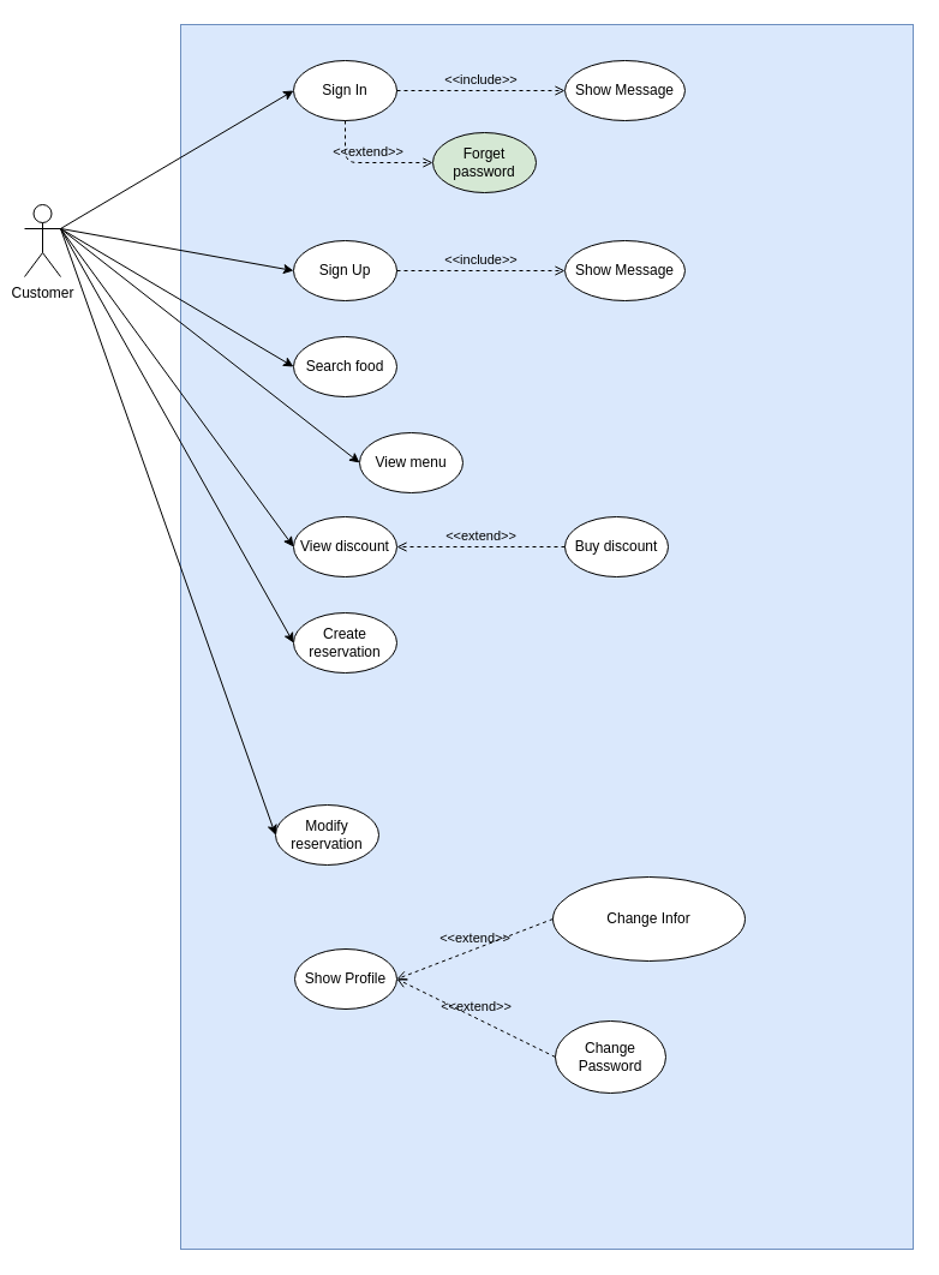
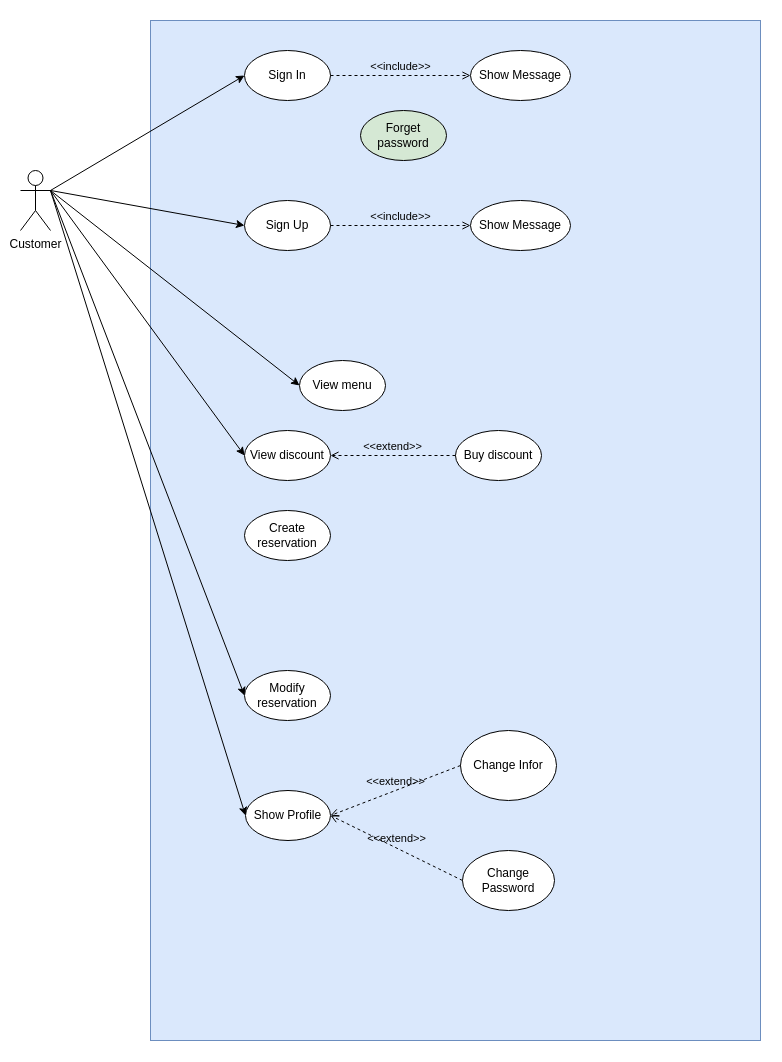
  <mxCell id="0" />
  <mxCell id="1" parent="0" />
  <mxCell id="2" value="Customer" style="shape=umlActor;verticalLabelPosition=bottom;verticalAlign=top;html=1;outlineConnect=0;" parent="1" vertex="1"><mxGeometry x="20" y="170" width="30" height="60" as="geometry" /></mxCell>
  <mxCell id="3" value="" style="rounded=0;whiteSpace=wrap;html=1;fillColor=#dae8fc;strokeColor=#6c8ebf;" parent="1" vertex="1"><mxGeometry x="150" y="20" width="610" height="1020" as="geometry" /></mxCell>
  <mxCell id="4" value="Sign In" style="ellipse;whiteSpace=wrap;html=1;" parent="1" vertex="1"><mxGeometry x="244" y="50" width="86" height="50" as="geometry" /></mxCell>
  <mxCell id="5" value="Sign Up" style="ellipse;whiteSpace=wrap;html=1;" parent="1" vertex="1"><mxGeometry x="244" y="200" width="86" height="50" as="geometry" /></mxCell>
  <mxCell id="6" value="" style="endArrow=classic;html=1;exitX=1;exitY=0.333;exitDx=0;exitDy=0;exitPerimeter=0;entryX=0;entryY=0.5;entryDx=0;entryDy=0;" parent="1" source="2" target="4" edge="1"><mxGeometry width="50" height="50" relative="1" as="geometry"><mxPoint x="130" y="180" as="sourcePoint" /><mxPoint x="180" y="130" as="targetPoint" /></mxGeometry></mxCell>
  <mxCell id="7" value="" style="endArrow=classic;html=1;exitX=1;exitY=0.333;exitDx=0;exitDy=0;exitPerimeter=0;entryX=0;entryY=0.5;entryDx=0;entryDy=0;" parent="1" source="2" target="5" edge="1"><mxGeometry width="50" height="50" relative="1" as="geometry"><mxPoint x="60" y="200" as="sourcePoint" /><mxPoint x="254" y="85" as="targetPoint" /></mxGeometry></mxCell>
- <mxCell id="8" value="Search food" style="ellipse;whiteSpace=wrap;html=1;" parent="1" vertex="1"><mxGeometry x="244" y="280" width="86" height="50" as="geometry" /></mxCell>
- <mxCell id="9" value="" style="endArrow=classic;html=1;exitX=1;exitY=0.333;exitDx=0;exitDy=0;exitPerimeter=0;entryX=0;entryY=0.5;entryDx=0;entryDy=0;" parent="1" source="2" target="8" edge="1"><mxGeometry width="50" height="50" relative="1" as="geometry"><mxPoint x="60" y="200" as="sourcePoint" /><mxPoint x="254" y="165" as="targetPoint" /></mxGeometry></mxCell>
  <mxCell id="10" value="View menu" style="ellipse;whiteSpace=wrap;html=1;" parent="1" vertex="1"><mxGeometry x="299" y="360" width="86" height="50" as="geometry" /></mxCell>
  <mxCell id="11" value="" style="endArrow=classic;html=1;entryX=0;entryY=0.5;entryDx=0;entryDy=0;" parent="1" target="10" edge="1"><mxGeometry width="50" height="50" relative="1" as="geometry"><mxPoint x="50" y="190" as="sourcePoint" /><mxPoint x="254" y="255" as="targetPoint" /></mxGeometry></mxCell>
  <mxCell id="12" value="View discount" style="ellipse;whiteSpace=wrap;html=1;" parent="1" vertex="1"><mxGeometry x="244" y="430" width="86" height="50" as="geometry" /></mxCell>
  <mxCell id="13" value="" style="endArrow=classic;html=1;entryX=0;entryY=0.5;entryDx=0;entryDy=0;" parent="1" target="12" edge="1"><mxGeometry width="50" height="50" relative="1" as="geometry"><mxPoint x="50" y="190" as="sourcePoint" /><mxPoint x="150" y="310" as="targetPoint" /></mxGeometry></mxCell>
- <mxCell id="14" value="Buy discount" style="ellipse;whiteSpace=wrap;html=1;" parent="1" vertex="1"><mxGeometry x="470" y="430" width="86" height="50" as="geometry" /></mxCell>
+ <mxCell id="14" value="Buy discount" style="ellipse;whiteSpace=wrap;html=1;" parent="1" vertex="1"><mxGeometry x="455" y="430" width="86" height="50" as="geometry" /></mxCell>
  <mxCell id="15" value="&amp;lt;&amp;lt;extend&amp;gt;&amp;gt;" style="html=1;verticalAlign=bottom;labelBackgroundColor=none;endArrow=open;endFill=0;dashed=1;entryX=1;entryY=0.5;entryDx=0;entryDy=0;exitX=0;exitY=0.5;exitDx=0;exitDy=0;" parent="1" source="14" target="12" edge="1"><mxGeometry width="160" relative="1" as="geometry"><mxPoint x="365.5" y="410" as="sourcePoint" /><mxPoint x="640.5" y="410" as="targetPoint" /></mxGeometry></mxCell>
  <mxCell id="16" value="&amp;lt;&amp;lt;include&amp;gt;&amp;gt;" style="html=1;verticalAlign=bottom;labelBackgroundColor=none;endArrow=open;endFill=0;dashed=1;exitX=1;exitY=0.5;exitDx=0;exitDy=0;entryX=0;entryY=0.5;entryDx=0;entryDy=0;" parent="1" source="4" target="17" edge="1"><mxGeometry width="160" relative="1" as="geometry"><mxPoint x="390" y="140" as="sourcePoint" /><mxPoint x="580" y="140" as="targetPoint" /></mxGeometry></mxCell>
  <mxCell id="17" value="Show Message" style="ellipse;whiteSpace=wrap;html=1;" parent="1" vertex="1"><mxGeometry x="470" y="50" width="100" height="50" as="geometry" /></mxCell>
  <mxCell id="18" value="&amp;lt;&amp;lt;include&amp;gt;&amp;gt;" style="html=1;verticalAlign=bottom;labelBackgroundColor=none;endArrow=open;endFill=0;dashed=1;exitX=1;exitY=0.5;exitDx=0;exitDy=0;entryX=0;entryY=0.5;entryDx=0;entryDy=0;" parent="1" target="19" edge="1"><mxGeometry width="160" relative="1" as="geometry"><mxPoint x="330" y="225" as="sourcePoint" /><mxPoint x="580" y="290" as="targetPoint" /></mxGeometry></mxCell>
  <mxCell id="19" value="Show Message" style="ellipse;whiteSpace=wrap;html=1;" parent="1" vertex="1"><mxGeometry x="470" y="200" width="100" height="50" as="geometry" /></mxCell>
  <mxCell id="20" value="Forget password" style="ellipse;whiteSpace=wrap;html=1;fillColor=#d5e8d4;" parent="1" vertex="1"><mxGeometry x="360" y="110" width="86" height="50" as="geometry" /></mxCell>
- <mxCell id="21" value="&amp;lt;&amp;lt;extend&amp;gt;&amp;gt;" style="html=1;verticalAlign=bottom;labelBackgroundColor=none;endArrow=open;endFill=0;dashed=1;entryX=0;entryY=0.5;entryDx=0;entryDy=0;exitX=0.5;exitY=1;exitDx=0;exitDy=0;" parent="1" source="4" target="20" edge="1"><mxGeometry width="160" relative="1" as="geometry"><mxPoint x="370" y="150" as="sourcePoint" /><mxPoint x="230" y="150" as="targetPoint" /><Array as="points"><mxPoint x="287" y="135" /></Array></mxGeometry></mxCell>
  <mxCell id="22" value="Create reservation" style="ellipse;whiteSpace=wrap;html=1;" parent="1" vertex="1"><mxGeometry x="244" y="510" width="86" height="50" as="geometry" /></mxCell>
- <mxCell id="23" value="" style="endArrow=classic;html=1;entryX=0;entryY=0.5;entryDx=0;entryDy=0;exitX=1;exitY=0.333;exitDx=0;exitDy=0;exitPerimeter=0;" parent="1" source="2" target="22" edge="1"><mxGeometry width="50" height="50" relative="1" as="geometry"><mxPoint x="20" y="280" as="sourcePoint" /><mxPoint x="214" y="545" as="targetPoint" /></mxGeometry></mxCell>
- <mxCell id="24" value="Modify reservation" style="ellipse;whiteSpace=wrap;html=1;" vertex="1" parent="1"><mxGeometry x="229" y="670" width="86" height="50" as="geometry" /></mxCell>
+ <mxCell id="24" value="Modify reservation" style="ellipse;whiteSpace=wrap;html=1;" vertex="1" parent="1"><mxGeometry x="244" y="670" width="86" height="50" as="geometry" /></mxCell>
  <mxCell id="25" value="Show Profile" style="ellipse;whiteSpace=wrap;html=1;" vertex="1" parent="1"><mxGeometry x="245" y="790" width="85" height="50" as="geometry" /></mxCell>
- <mxCell id="26" value="Change Infor" style="ellipse;whiteSpace=wrap;html=1;" vertex="1" parent="1"><mxGeometry x="460" y="730" width="160" height="70" as="geometry" /></mxCell>
+ <mxCell id="26" value="Change Infor" style="ellipse;whiteSpace=wrap;html=1;" vertex="1" parent="1"><mxGeometry x="460" y="730" width="96" height="70" as="geometry" /></mxCell>
  <mxCell id="27" value="Change Password" style="ellipse;whiteSpace=wrap;html=1;" vertex="1" parent="1"><mxGeometry x="462" y="850" width="92" height="60" as="geometry" /></mxCell>
  <mxCell id="28" value="&amp;lt;&amp;lt;extend&amp;gt;&amp;gt;" style="html=1;verticalAlign=bottom;labelBackgroundColor=none;endArrow=open;endFill=0;dashed=1;exitX=0;exitY=0.5;exitDx=0;exitDy=0;entryX=1;entryY=0.5;entryDx=0;entryDy=0;" edge="1" parent="1" source="26" target="25"><mxGeometry width="160" relative="1" as="geometry"><mxPoint x="414" y="530" as="sourcePoint" /><mxPoint x="514" y="530" as="targetPoint" /></mxGeometry></mxCell>
  <mxCell id="29" value="&amp;lt;&amp;lt;extend&amp;gt;&amp;gt;" style="html=1;verticalAlign=bottom;labelBackgroundColor=none;endArrow=open;endFill=0;dashed=1;exitX=0;exitY=0.5;exitDx=0;exitDy=0;entryX=1;entryY=0.5;entryDx=0;entryDy=0;" edge="1" parent="1" source="27" target="25"><mxGeometry width="160" relative="1" as="geometry"><mxPoint x="470" y="775" as="sourcePoint" /><mxPoint x="339" y="795" as="targetPoint" /></mxGeometry></mxCell>
  <mxCell id="30" value="" style="endArrow=classic;html=1;entryX=0;entryY=0.5;entryDx=0;entryDy=0;exitX=1;exitY=0.333;exitDx=0;exitDy=0;exitPerimeter=0;" edge="1" parent="1" source="2" target="24"><mxGeometry width="50" height="50" relative="1" as="geometry"><mxPoint x="70" y="210" as="sourcePoint" /><mxPoint x="264" y="555" as="targetPoint" /></mxGeometry></mxCell>
+ <mxCell id="31" value="" style="endArrow=classic;html=1;entryX=0;entryY=0.5;entryDx=0;entryDy=0;exitX=1;exitY=0.333;exitDx=0;exitDy=0;exitPerimeter=0;" edge="1" parent="1" source="2" target="25"><mxGeometry width="50" height="50" relative="1" as="geometry"><mxPoint x="80" y="220" as="sourcePoint" /><mxPoint x="274" y="565" as="targetPoint" /></mxGeometry></mxCell>
